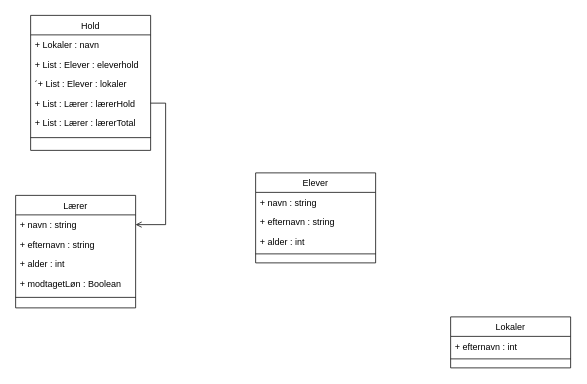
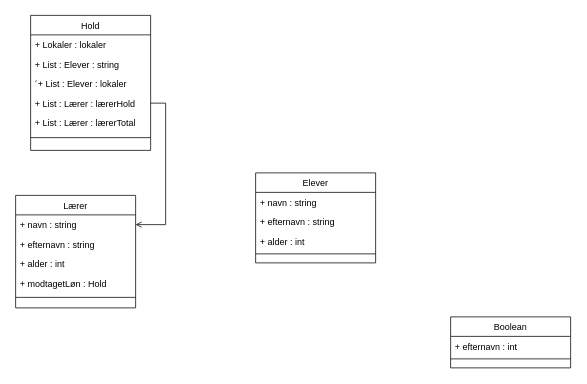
  <mxCell id="0" />
  <mxCell id="1" parent="0" />
- <mxCell id="2" value="Lokaler" style="swimlane;fontStyle=0;align=center;verticalAlign=top;childLayout=stackLayout;horizontal=1;startSize=26;horizontalStack=0;resizeParent=1;resizeLast=0;collapsible=1;marginBottom=0;rounded=0;shadow=0;strokeWidth=1;" parent="1" vertex="1"><mxGeometry x="600" y="422" width="160" height="68" as="geometry"><mxRectangle x="550" y="140" width="160" height="26" as="alternateBounds" /></mxGeometry></mxCell>
+ <mxCell id="2" value="Boolean" style="swimlane;fontStyle=0;align=center;verticalAlign=top;childLayout=stackLayout;horizontal=1;startSize=26;horizontalStack=0;resizeParent=1;resizeLast=0;collapsible=1;marginBottom=0;rounded=0;shadow=0;strokeWidth=1;" parent="1" vertex="1"><mxGeometry x="600" y="422" width="160" height="68" as="geometry"><mxRectangle x="550" y="140" width="160" height="26" as="alternateBounds" /></mxGeometry></mxCell>
  <mxCell id="3" value="+ efternavn : int" style="text;align=left;verticalAlign=top;spacingLeft=4;spacingRight=4;overflow=hidden;rotatable=0;points=[[0,0.5],[1,0.5]];portConstraint=eastwest;" parent="2" vertex="1"><mxGeometry y="26" width="160" height="26" as="geometry" /></mxCell>
  <mxCell id="4" value="" style="line;html=1;strokeWidth=1;align=left;verticalAlign=middle;spacingTop=-1;spacingLeft=3;spacingRight=3;rotatable=0;labelPosition=right;points=[];portConstraint=eastwest;" parent="2" vertex="1"><mxGeometry y="52" width="160" height="8" as="geometry" /></mxCell>
  <mxCell id="5" value="Lærer" style="swimlane;fontStyle=0;align=center;verticalAlign=top;childLayout=stackLayout;horizontal=1;startSize=26;horizontalStack=0;resizeParent=1;resizeLast=0;collapsible=1;marginBottom=0;rounded=0;shadow=0;strokeWidth=1;" parent="1" vertex="1"><mxGeometry x="20" y="260" width="160" height="150" as="geometry"><mxRectangle x="550" y="140" width="160" height="26" as="alternateBounds" /></mxGeometry></mxCell>
  <mxCell id="6" value="+ navn : string" style="text;align=left;verticalAlign=top;spacingLeft=4;spacingRight=4;overflow=hidden;rotatable=0;points=[[0,0.5],[1,0.5]];portConstraint=eastwest;" parent="5" vertex="1"><mxGeometry y="26" width="160" height="26" as="geometry" /></mxCell>
  <mxCell id="7" value="+ efternavn : string" style="text;align=left;verticalAlign=top;spacingLeft=4;spacingRight=4;overflow=hidden;rotatable=0;points=[[0,0.5],[1,0.5]];portConstraint=eastwest;rounded=0;shadow=0;html=0;" parent="5" vertex="1"><mxGeometry y="52" width="160" height="26" as="geometry" /></mxCell>
  <mxCell id="8" value="+ alder : int" style="text;align=left;verticalAlign=top;spacingLeft=4;spacingRight=4;overflow=hidden;rotatable=0;points=[[0,0.5],[1,0.5]];portConstraint=eastwest;rounded=0;shadow=0;html=0;" parent="5" vertex="1"><mxGeometry y="78" width="160" height="26" as="geometry" /></mxCell>
- <mxCell id="9" value="+ modtagetLøn : Boolean" style="text;align=left;verticalAlign=top;spacingLeft=4;spacingRight=4;overflow=hidden;rotatable=0;points=[[0,0.5],[1,0.5]];portConstraint=eastwest;rounded=0;shadow=0;html=0;" parent="5" vertex="1"><mxGeometry y="104" width="160" height="26" as="geometry" /></mxCell>
+ <mxCell id="9" value="+ modtagetLøn : Hold" style="text;align=left;verticalAlign=top;spacingLeft=4;spacingRight=4;overflow=hidden;rotatable=0;points=[[0,0.5],[1,0.5]];portConstraint=eastwest;rounded=0;shadow=0;html=0;" parent="5" vertex="1"><mxGeometry y="104" width="160" height="26" as="geometry" /></mxCell>
  <mxCell id="10" value="" style="line;html=1;strokeWidth=1;align=left;verticalAlign=middle;spacingTop=-1;spacingLeft=3;spacingRight=3;rotatable=0;labelPosition=right;points=[];portConstraint=eastwest;" parent="5" vertex="1"><mxGeometry y="130" width="160" height="12" as="geometry" /></mxCell>
  <mxCell id="11" value="Hold" style="swimlane;fontStyle=0;align=center;verticalAlign=top;childLayout=stackLayout;horizontal=1;startSize=26;horizontalStack=0;resizeParent=1;resizeLast=0;collapsible=1;marginBottom=0;rounded=0;shadow=0;strokeWidth=1;" parent="1" vertex="1"><mxGeometry x="40" y="20" width="160" height="180" as="geometry"><mxRectangle x="550" y="140" width="160" height="26" as="alternateBounds" /></mxGeometry></mxCell>
- <mxCell id="12" value="+ Lokaler : navn" style="text;align=left;verticalAlign=top;spacingLeft=4;spacingRight=4;overflow=hidden;rotatable=0;points=[[0,0.5],[1,0.5]];portConstraint=eastwest;" parent="11" vertex="1"><mxGeometry y="26" width="160" height="26" as="geometry" /></mxCell>
- <mxCell id="13" value="+ List : Elever : eleverhold" style="text;align=left;verticalAlign=top;spacingLeft=4;spacingRight=4;overflow=hidden;rotatable=0;points=[[0,0.5],[1,0.5]];portConstraint=eastwest;rounded=0;shadow=0;html=0;" parent="11" vertex="1"><mxGeometry y="52" width="160" height="26" as="geometry" /></mxCell>
+ <mxCell id="12" value="+ Lokaler : lokaler" style="text;align=left;verticalAlign=top;spacingLeft=4;spacingRight=4;overflow=hidden;rotatable=0;points=[[0,0.5],[1,0.5]];portConstraint=eastwest;" parent="11" vertex="1"><mxGeometry y="26" width="160" height="26" as="geometry" /></mxCell>
+ <mxCell id="13" value="+ List : Elever : string" style="text;align=left;verticalAlign=top;spacingLeft=4;spacingRight=4;overflow=hidden;rotatable=0;points=[[0,0.5],[1,0.5]];portConstraint=eastwest;rounded=0;shadow=0;html=0;" parent="11" vertex="1"><mxGeometry y="52" width="160" height="26" as="geometry" /></mxCell>
  <mxCell id="14" value="´+ List : Elever : lokaler" style="text;align=left;verticalAlign=top;spacingLeft=4;spacingRight=4;overflow=hidden;rotatable=0;points=[[0,0.5],[1,0.5]];portConstraint=eastwest;rounded=0;shadow=0;html=0;" parent="11" vertex="1"><mxGeometry y="78" width="160" height="26" as="geometry" /></mxCell>
  <mxCell id="15" value="+ List : Lærer : lærerHold" style="text;align=left;verticalAlign=top;spacingLeft=4;spacingRight=4;overflow=hidden;rotatable=0;points=[[0,0.5],[1,0.5]];portConstraint=eastwest;rounded=0;shadow=0;html=0;" parent="11" vertex="1"><mxGeometry y="104" width="160" height="26" as="geometry" /></mxCell>
  <mxCell id="16" value="+ List : Lærer : lærerTotal" style="text;align=left;verticalAlign=top;spacingLeft=4;spacingRight=4;overflow=hidden;rotatable=0;points=[[0,0.5],[1,0.5]];portConstraint=eastwest;rounded=0;shadow=0;html=0;" vertex="1" parent="11"><mxGeometry y="130" width="160" height="26" as="geometry" /></mxCell>
  <mxCell id="17" value="" style="line;html=1;strokeWidth=1;align=left;verticalAlign=middle;spacingTop=-1;spacingLeft=3;spacingRight=3;rotatable=0;labelPosition=right;points=[];portConstraint=eastwest;" parent="11" vertex="1"><mxGeometry y="156" width="160" height="14" as="geometry" /></mxCell>
  <mxCell id="18" value="Elever" style="swimlane;fontStyle=0;align=center;verticalAlign=top;childLayout=stackLayout;horizontal=1;startSize=26;horizontalStack=0;resizeParent=1;resizeLast=0;collapsible=1;marginBottom=0;rounded=0;shadow=0;strokeWidth=1;" parent="1" vertex="1"><mxGeometry x="340" y="230" width="160" height="120" as="geometry"><mxRectangle x="550" y="140" width="160" height="26" as="alternateBounds" /></mxGeometry></mxCell>
  <mxCell id="19" value="+ navn : string" style="text;align=left;verticalAlign=top;spacingLeft=4;spacingRight=4;overflow=hidden;rotatable=0;points=[[0,0.5],[1,0.5]];portConstraint=eastwest;" parent="18" vertex="1"><mxGeometry y="26" width="160" height="26" as="geometry" /></mxCell>
  <mxCell id="20" value="+ efternavn : string" style="text;align=left;verticalAlign=top;spacingLeft=4;spacingRight=4;overflow=hidden;rotatable=0;points=[[0,0.5],[1,0.5]];portConstraint=eastwest;rounded=0;shadow=0;html=0;" parent="18" vertex="1"><mxGeometry y="52" width="160" height="26" as="geometry" /></mxCell>
  <mxCell id="21" value="+ alder : int" style="text;align=left;verticalAlign=top;spacingLeft=4;spacingRight=4;overflow=hidden;rotatable=0;points=[[0,0.5],[1,0.5]];portConstraint=eastwest;rounded=0;shadow=0;html=0;" parent="18" vertex="1"><mxGeometry y="78" width="160" height="26" as="geometry" /></mxCell>
  <mxCell id="22" value="" style="line;html=1;strokeWidth=1;align=left;verticalAlign=middle;spacingTop=-1;spacingLeft=3;spacingRight=3;rotatable=0;labelPosition=right;points=[];portConstraint=eastwest;" parent="18" vertex="1"><mxGeometry y="104" width="160" height="8" as="geometry" /></mxCell>
  <mxCell id="23" style="edgeStyle=orthogonalEdgeStyle;rounded=0;orthogonalLoop=1;jettySize=auto;html=1;exitX=1;exitY=0.5;exitDx=0;exitDy=0;entryX=1;entryY=0.5;entryDx=0;entryDy=0;endArrow=open;endFill=0;" edge="1" parent="1" source="15" target="6"><mxGeometry relative="1" as="geometry" /></mxCell>
